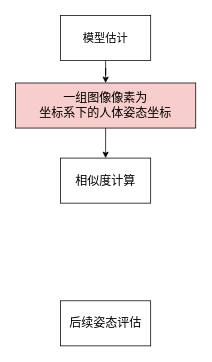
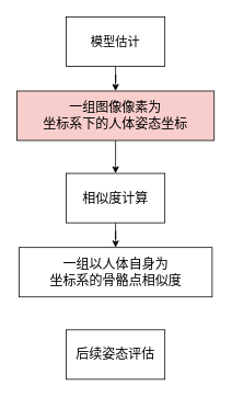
  <mxCell id="0" />
  <mxCell id="1" parent="0" />
  <mxCell id="2" value="" style="edgeStyle=orthogonalEdgeStyle;rounded=0;orthogonalLoop=1;jettySize=auto;html=1;" edge="1" parent="1" source="3" target="5"><mxGeometry relative="1" as="geometry" /></mxCell>
  <mxCell id="3" value="&lt;font style=&quot;font-size: 15px;&quot;&gt;模型估计&lt;/font&gt;" style="rounded=0;whiteSpace=wrap;html=1;" vertex="1" parent="1"><mxGeometry x="80" y="20" width="120" height="60" as="geometry" /></mxCell>
  <mxCell id="4" value="" style="edgeStyle=orthogonalEdgeStyle;rounded=0;orthogonalLoop=1;jettySize=auto;html=1;" edge="1" parent="1" source="5" target="7"><mxGeometry relative="1" as="geometry" /></mxCell>
  <mxCell id="5" value="&lt;font style=&quot;font-size: 16px;&quot;&gt;一组图像像素为&lt;/font&gt;&lt;div&gt;&lt;font style=&quot;font-size: 16px;&quot;&gt;坐标系下的&lt;/font&gt;&lt;span style=&quot;font-size: 16px; background-color: initial;&quot;&gt;人体姿态坐标&lt;/span&gt;&lt;/div&gt;" style="rounded=0;whiteSpace=wrap;html=1;fillColor=#f8cecc;" vertex="1" parent="1"><mxGeometry x="20" y="110" width="240" height="60" as="geometry" /></mxCell>
+ <mxCell id="6" value="" style="edgeStyle=orthogonalEdgeStyle;rounded=0;orthogonalLoop=1;jettySize=auto;html=1;" edge="1" parent="1" source="7" target="8"><mxGeometry relative="1" as="geometry" /></mxCell>
  <mxCell id="7" value="&lt;font style=&quot;font-size: 16px;&quot;&gt;相似度计算&lt;/font&gt;" style="rounded=0;whiteSpace=wrap;html=1;" vertex="1" parent="1"><mxGeometry x="80" y="210" width="120" height="60" as="geometry" /></mxCell>
+ <mxCell id="8" value="&lt;font style=&quot;font-size: 16px;&quot;&gt;一组以人体自身&lt;/font&gt;&lt;font style=&quot;background-color: initial; font-size: 16px;&quot;&gt;为&lt;/font&gt;&lt;div&gt;&lt;font style=&quot;background-color: initial; font-size: 16px;&quot;&gt;坐标系的&lt;/font&gt;&lt;span style=&quot;background-color: initial; font-size: 16px;&quot;&gt;骨骼点相似度&lt;/span&gt;&lt;/div&gt;" style="rounded=0;whiteSpace=wrap;html=1;" vertex="1" parent="1"><mxGeometry x="22.5" y="300" width="235" height="60" as="geometry" /></mxCell>
  <mxCell id="9" value="&lt;font style=&quot;font-size: 16px;&quot;&gt;后续姿态评估&lt;/font&gt;" style="rounded=0;whiteSpace=wrap;html=1;" vertex="1" parent="1"><mxGeometry x="80" y="400" width="120" height="60" as="geometry" /></mxCell>
